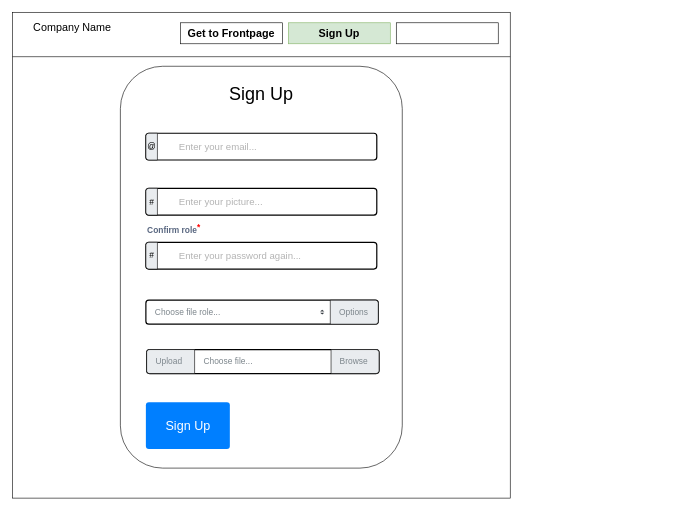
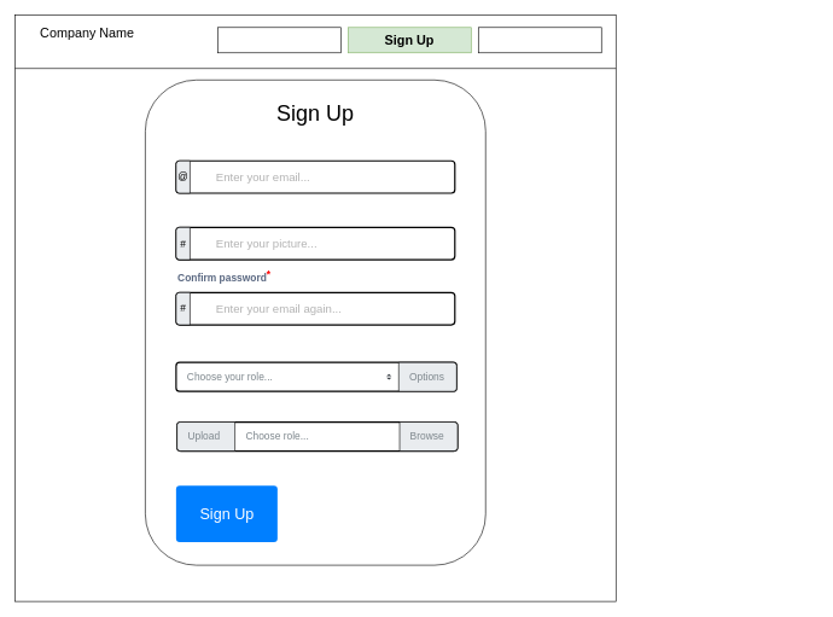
  <mxCell id="0" />
  <mxCell id="1" parent="0" />
  <mxCell id="2" value="" style="rounded=0;whiteSpace=wrap;html=1;" vertex="1" parent="1"><mxGeometry x="20" y="20" width="830" height="810" as="geometry" /></mxCell>
  <mxCell id="3" value="" style="line;strokeWidth=1;fillColor=none;align=left;verticalAlign=middle;spacingTop=-1;spacingLeft=3;spacingRight=3;rotatable=0;labelPosition=right;points=[];portConstraint=eastwest;strokeColor=inherit;" vertex="1" parent="1"><mxGeometry x="20" y="90" width="830" height="8" as="geometry" /></mxCell>
  <mxCell id="4" value="" style="group" vertex="1" connectable="0" parent="1"><mxGeometry x="200" y="110" width="927.5" height="670" as="geometry" /></mxCell>
  <mxCell id="5" value="" style="group" vertex="1" connectable="0" parent="4"><mxGeometry width="927.5" height="670" as="geometry" /></mxCell>
  <mxCell id="6" value="" style="rounded=1;whiteSpace=wrap;html=1;strokeColor=#000000;strokeWidth=1;" vertex="1" parent="5"><mxGeometry width="470" height="670" as="geometry" /></mxCell>
  <mxCell id="7" value="Sign Up" style="text;html=1;strokeColor=none;fillColor=none;align=center;verticalAlign=middle;whiteSpace=wrap;rounded=0;fontSize=30;" vertex="1" parent="5"><mxGeometry x="55" y="11.163" width="360" height="66.977" as="geometry" /></mxCell>
  <mxCell id="8" value="&lt;span style=&quot;font-size: 21px;&quot;&gt;Sign Up&lt;/span&gt;" style="html=1;shadow=0;dashed=0;shape=mxgraph.bootstrap.rrect;rSize=5;strokeColor=none;strokeWidth=1;fillColor=#007FFF;fontColor=#FFFFFF;whiteSpace=wrap;align=center;verticalAlign=middle;spacingLeft=0;fontStyle=0;fontSize=16;spacing=5;" vertex="1" parent="5"><mxGeometry x="42.5" y="559.997" width="140" height="78.14" as="geometry" /></mxCell>
  <mxCell id="9" value="" style="group" vertex="1" connectable="0" parent="5"><mxGeometry x="42.5" y="169.997" width="385" height="78.14" as="geometry" /></mxCell>
  <mxCell id="10" value="&lt;font color=&quot;#b3b3b3&quot;&gt;Enter your picture...&lt;/font&gt;" style="html=1;shadow=0;dashed=0;shape=mxgraph.bootstrap.rrect;rSize=5;html=1;whiteSpace=wrap;align=left;spacing=15;spacingLeft=40;fontSize=16;strokeColor=#000000;strokeWidth=2;perimeterSpacing=2;" vertex="1" parent="9"><mxGeometry y="33.488" width="385" height="44.651" as="geometry" /></mxCell>
  <mxCell id="11" value="#" style="html=1;shadow=0;dashed=0;shape=mxgraph.bootstrap.leftButton;strokeColor=inherit;gradientColor=inherit;fontColor=inherit;fillColor=#E9ECEF;rSize=5;perimeter=none;whiteSpace=wrap;resizeHeight=1;fontSize=14;" vertex="1" parent="10"><mxGeometry width="19.25" height="44.651" as="geometry" /></mxCell>
  <mxCell id="12" value="" style="group" vertex="1" connectable="0" parent="5"><mxGeometry x="42.5" y="78.142" width="385" height="78.14" as="geometry" /></mxCell>
  <mxCell id="13" value="&lt;font color=&quot;#b3b3b3&quot;&gt;Enter your email...&lt;/font&gt;" style="html=1;shadow=0;dashed=0;shape=mxgraph.bootstrap.rrect;rSize=5;html=1;whiteSpace=wrap;align=left;spacing=15;spacingLeft=40;fontSize=16;strokeColor=#000000;strokeWidth=2;perimeterSpacing=2;" vertex="1" parent="12"><mxGeometry y="33.488" width="385" height="44.651" as="geometry" /></mxCell>
  <mxCell id="14" value="@" style="html=1;shadow=0;dashed=0;shape=mxgraph.bootstrap.leftButton;strokeColor=inherit;gradientColor=inherit;fontColor=inherit;fillColor=#E9ECEF;rSize=5;perimeter=none;whiteSpace=wrap;resizeHeight=1;fontSize=14;" vertex="1" parent="13"><mxGeometry width="19.25" height="44.651" as="geometry" /></mxCell>
  <mxCell id="15" value="" style="group" vertex="1" connectable="0" parent="5"><mxGeometry x="42.5" y="259.997" width="385" height="78.14" as="geometry" /></mxCell>
- <mxCell id="16" value="&lt;font style=&quot;font-size: 14px;&quot;&gt;Confirm role&lt;sup&gt;&lt;font style=&quot;font-size: 14px;&quot; color=&quot;#ff0000&quot;&gt;*&lt;/font&gt;&lt;/sup&gt;&lt;/font&gt;" style="fillColor=none;strokeColor=none;html=1;fontSize=11;fontStyle=0;align=left;fontColor=#596780;fontStyle=1;fontSize=11" vertex="1" parent="15"><mxGeometry width="240" height="22.326" as="geometry" /></mxCell>
- <mxCell id="17" value="&lt;font color=&quot;#b3b3b3&quot;&gt;Enter your password again...&lt;/font&gt;" style="html=1;shadow=0;dashed=0;shape=mxgraph.bootstrap.rrect;rSize=5;html=1;whiteSpace=wrap;align=left;spacing=15;spacingLeft=40;fontSize=16;strokeColor=#000000;strokeWidth=2;perimeterSpacing=2;" vertex="1" parent="15"><mxGeometry y="33.488" width="385" height="44.651" as="geometry" /></mxCell>
+ <mxCell id="16" value="&lt;font style=&quot;font-size: 14px;&quot;&gt;Confirm password&lt;sup&gt;&lt;font style=&quot;font-size: 14px;&quot; color=&quot;#ff0000&quot;&gt;*&lt;/font&gt;&lt;/sup&gt;&lt;/font&gt;" style="fillColor=none;strokeColor=none;html=1;fontSize=11;fontStyle=0;align=left;fontColor=#596780;fontStyle=1;fontSize=11" vertex="1" parent="15"><mxGeometry width="240" height="22.326" as="geometry" /></mxCell>
+ <mxCell id="17" value="&lt;font color=&quot;#b3b3b3&quot;&gt;Enter your email again...&lt;/font&gt;" style="html=1;shadow=0;dashed=0;shape=mxgraph.bootstrap.rrect;rSize=5;html=1;whiteSpace=wrap;align=left;spacing=15;spacingLeft=40;fontSize=16;strokeColor=#000000;strokeWidth=2;perimeterSpacing=2;" vertex="1" parent="15"><mxGeometry y="33.488" width="385" height="44.651" as="geometry" /></mxCell>
  <mxCell id="18" value="#" style="html=1;shadow=0;dashed=0;shape=mxgraph.bootstrap.leftButton;strokeColor=inherit;gradientColor=inherit;fontColor=inherit;fillColor=#E9ECEF;rSize=5;perimeter=none;whiteSpace=wrap;resizeHeight=1;fontSize=14;" vertex="1" parent="17"><mxGeometry width="19.25" height="44.651" as="geometry" /></mxCell>
  <mxCell id="19" value="" style="group" vertex="1" connectable="0" parent="5"><mxGeometry x="42.5" y="349.997" width="387.5" height="80.003" as="geometry" /></mxCell>
- <mxCell id="20" value="Choose file role..." style="html=1;shadow=0;dashed=0;shape=mxgraph.bootstrap.rrect;rSize=5;strokeColor=#000000;html=1;whiteSpace=wrap;fillColor=#FFFFFF;fontColor=#7D868C;align=left;spacing=15;fontSize=14;perimeterSpacing=2;strokeWidth=2;" vertex="1" parent="19"><mxGeometry y="40.003" width="387.5" height="40" as="geometry" /></mxCell>
+ <mxCell id="20" value="Choose your role..." style="html=1;shadow=0;dashed=0;shape=mxgraph.bootstrap.rrect;rSize=5;strokeColor=#000000;html=1;whiteSpace=wrap;fillColor=#FFFFFF;fontColor=#7D868C;align=left;spacing=15;fontSize=14;perimeterSpacing=2;strokeWidth=2;" vertex="1" parent="19"><mxGeometry y="40.003" width="387.5" height="40" as="geometry" /></mxCell>
  <mxCell id="21" value="" style="shape=triangle;direction=south;fillColor=#343A40;strokeColor=none;perimeter=none;" vertex="1" parent="20"><mxGeometry x="1" y="0.5" width="7" height="3" relative="1" as="geometry"><mxPoint x="-97" y="1" as="offset" /></mxGeometry></mxCell>
  <mxCell id="22" value="" style="shape=triangle;direction=north;fillColor=#343A40;strokeColor=none;perimeter=none;" vertex="1" parent="20"><mxGeometry x="1" y="0.5" width="7" height="3" relative="1" as="geometry"><mxPoint x="-97" y="-4" as="offset" /></mxGeometry></mxCell>
  <mxCell id="23" value="Options" style="html=1;shadow=0;dashed=0;shape=mxgraph.bootstrap.rightButton;strokeColor=#000000;gradientColor=inherit;fontColor=inherit;fillColor=#E9ECEF;rSize=5;perimeter=none;whiteSpace=wrap;resizeHeight=1;fontSize=14;align=left;spacing=15;" vertex="1" parent="20"><mxGeometry x="1" width="80" height="40" relative="1" as="geometry"><mxPoint x="-80" as="offset" /></mxGeometry></mxCell>
  <mxCell id="24" value="" style="group" vertex="1" connectable="0" parent="5"><mxGeometry x="43.75" y="439.997" width="387.5" height="72.323" as="geometry" /></mxCell>
- <mxCell id="25" value="Choose file..." style="html=1;shadow=0;dashed=0;shape=mxgraph.bootstrap.rrect;rSize=5;strokeColor=#000000;html=1;whiteSpace=wrap;fillColor=#FFFFFF;fontColor=#7D868C;align=left;spacing=15;spacingLeft=80;fontSize=14;strokeWidth=2;perimeterSpacing=2;" vertex="1" parent="24"><mxGeometry y="32.323" width="387.5" height="40" as="geometry" /></mxCell>
+ <mxCell id="25" value="Choose role..." style="html=1;shadow=0;dashed=0;shape=mxgraph.bootstrap.rrect;rSize=5;strokeColor=#000000;html=1;whiteSpace=wrap;fillColor=#FFFFFF;fontColor=#7D868C;align=left;spacing=15;spacingLeft=80;fontSize=14;strokeWidth=2;perimeterSpacing=2;" vertex="1" parent="24"><mxGeometry y="32.323" width="387.5" height="40" as="geometry" /></mxCell>
  <mxCell id="26" value="Upload" style="html=1;shadow=0;dashed=0;shape=mxgraph.bootstrap.leftButton;strokeColor=#000000;gradientColor=inherit;fontColor=inherit;fillColor=#E9ECEF;rSize=5;perimeter=none;whiteSpace=wrap;resizeHeight=1;fontSize=14;align=left;spacing=15;" vertex="1" parent="25"><mxGeometry width="80" height="40" relative="1" as="geometry" /></mxCell>
  <mxCell id="27" value="Browse" style="html=1;shadow=0;dashed=0;shape=mxgraph.bootstrap.rightButton;strokeColor=#000000;gradientColor=inherit;fontColor=inherit;fillColor=#E9ECEF;rSize=5;perimeter=none;whiteSpace=wrap;resizeHeight=1;fontSize=14;align=left;spacing=15;" vertex="1" parent="25"><mxGeometry x="1" width="80" height="40" relative="1" as="geometry"><mxPoint x="-80" as="offset" /></mxGeometry></mxCell>
  <mxCell id="28" value="Company Name" style="text;html=1;strokeColor=none;fillColor=none;align=center;verticalAlign=middle;whiteSpace=wrap;rounded=0;fontSize=18;" vertex="1" parent="1"><mxGeometry x="45" y="30" width="150" height="30" as="geometry" /></mxCell>
  <mxCell id="29" value="" style="rounded=0;whiteSpace=wrap;html=1;" vertex="1" parent="1"><mxGeometry x="300" y="37.5" width="170" height="35" as="geometry" /></mxCell>
- <mxCell id="30" value="&lt;font style=&quot;font-size: 18px;&quot;&gt;&lt;b&gt;Get to Frontpage&lt;/b&gt;&lt;/font&gt;" style="text;html=1;strokeColor=none;fillColor=none;align=center;verticalAlign=middle;whiteSpace=wrap;rounded=0;" vertex="1" parent="1"><mxGeometry x="300" y="40" width="170" height="30" as="geometry" /></mxCell>
  <mxCell id="31" value="" style="rounded=0;whiteSpace=wrap;html=1;fillColor=#d5e8d4;strokeColor=#82b366;" vertex="1" parent="1"><mxGeometry x="480" y="37.5" width="170" height="35" as="geometry" /></mxCell>
  <mxCell id="32" value="&lt;b&gt;&lt;font style=&quot;font-size: 18px;&quot;&gt;Sign Up&lt;/font&gt;&lt;/b&gt;" style="text;html=1;strokeColor=none;fillColor=none;align=center;verticalAlign=middle;whiteSpace=wrap;rounded=0;" vertex="1" parent="1"><mxGeometry x="480" y="40" width="170" height="30" as="geometry" /></mxCell>
  <mxCell id="33" value="" style="rounded=0;whiteSpace=wrap;html=1;" vertex="1" parent="1"><mxGeometry x="660" y="37.5" width="170" height="35" as="geometry" /></mxCell>
